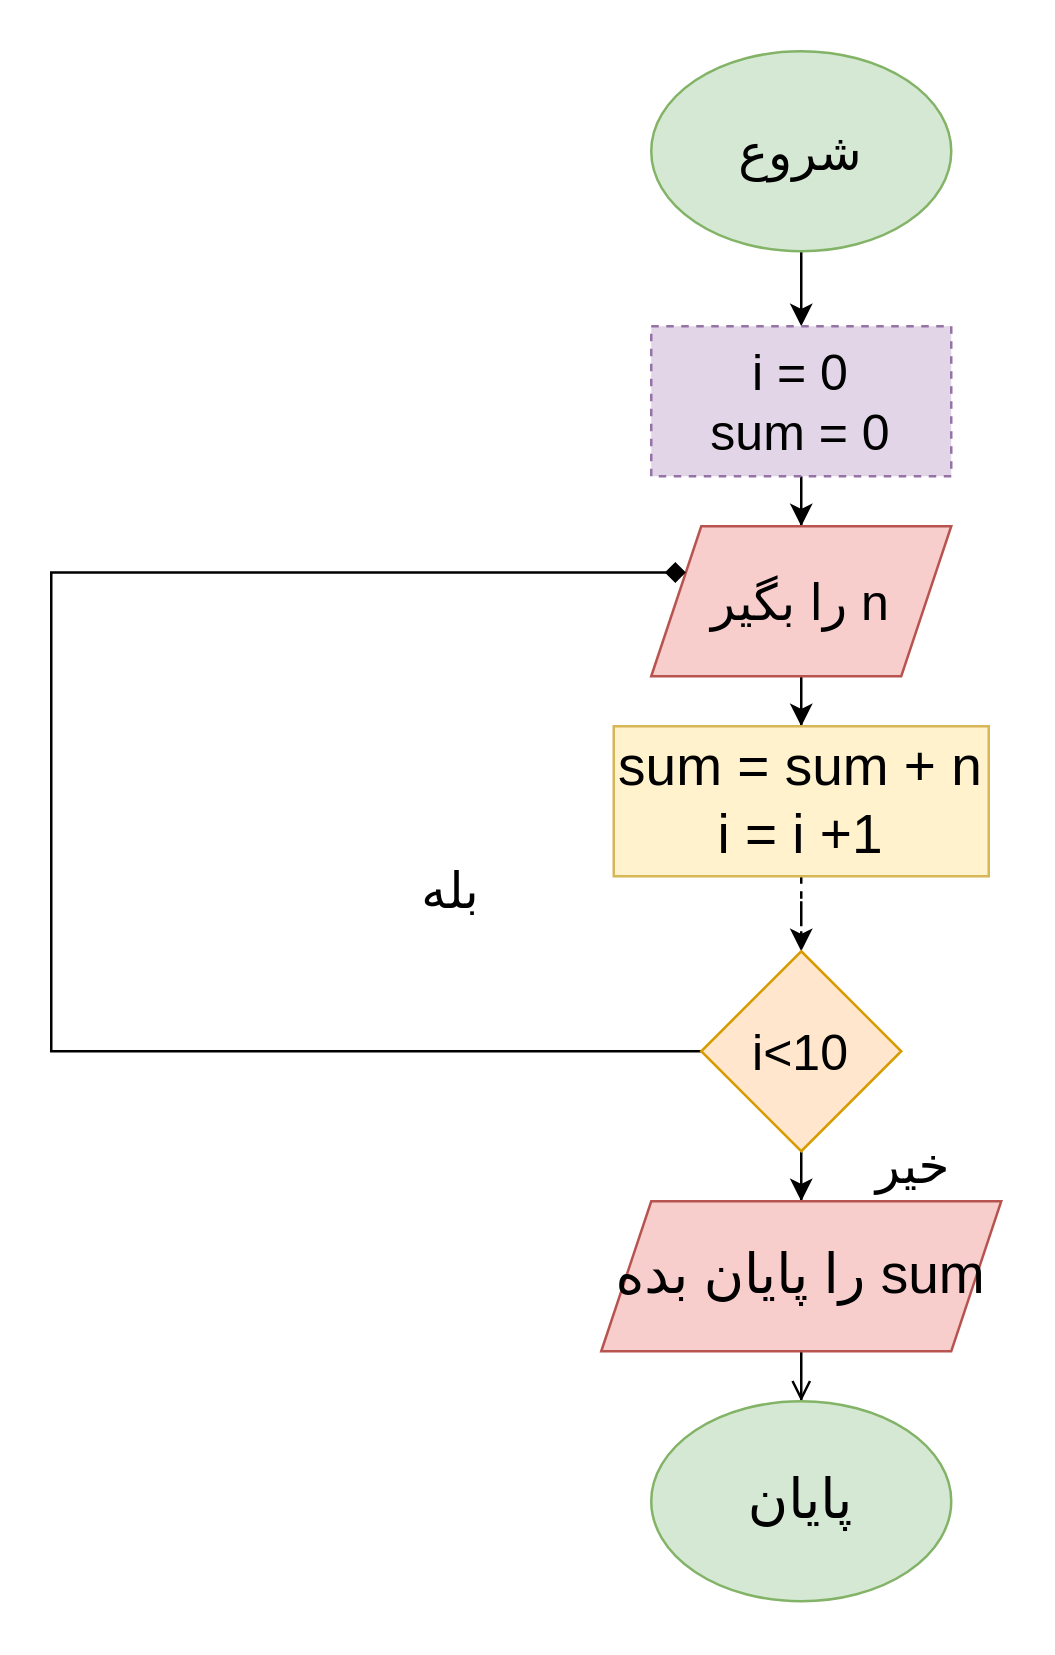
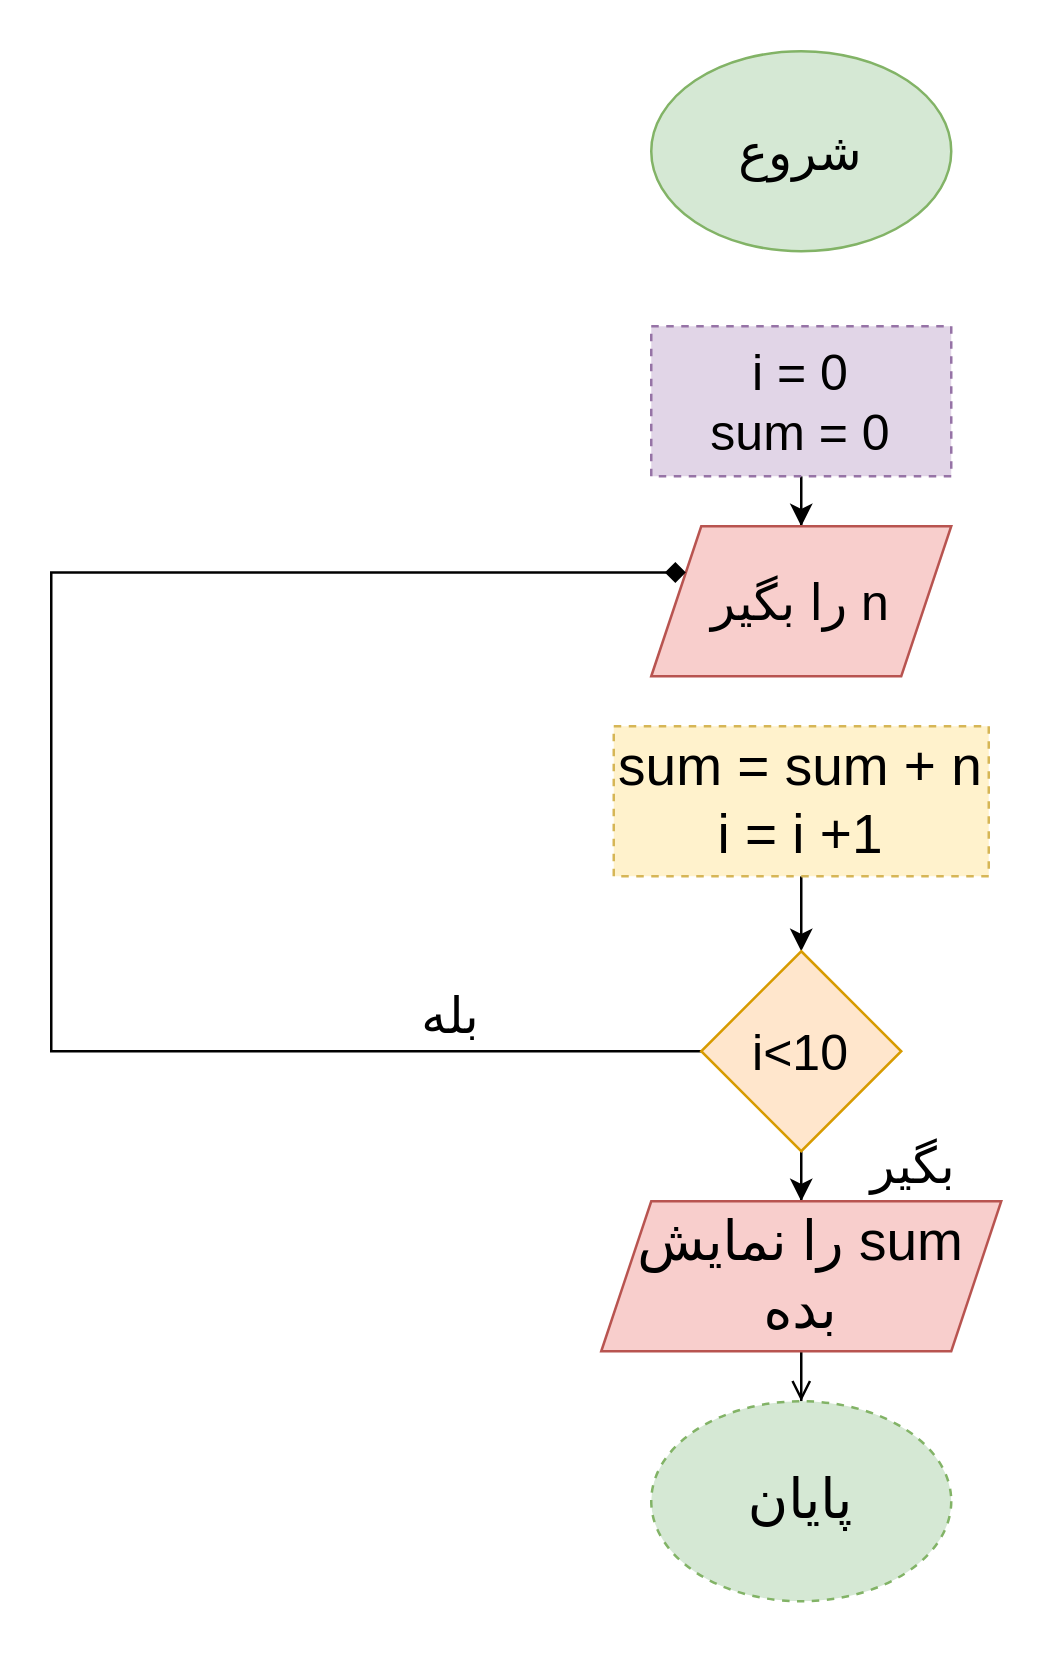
  <mxCell id="0" />
  <mxCell id="1" parent="0" />
- <mxCell id="2" value="" style="edgeStyle=orthogonalEdgeStyle;rounded=0;orthogonalLoop=1;jettySize=auto;html=1;" edge="1" parent="1" source="3" target="5"><mxGeometry relative="1" as="geometry" /></mxCell>
  <mxCell id="3" value="&lt;font style=&quot;font-size: 20px;&quot;&gt;شروع&lt;/font&gt;" style="ellipse;whiteSpace=wrap;html=1;fillColor=#d5e8d4;strokeColor=#82b366;" vertex="1" parent="1"><mxGeometry x="260" width="120" height="80" as="geometry" y="20" /></mxCell>
  <mxCell id="4" value="" style="edgeStyle=orthogonalEdgeStyle;rounded=0;orthogonalLoop=1;jettySize=auto;html=1;" edge="1" parent="1" source="5" target="7"><mxGeometry relative="1" as="geometry" /></mxCell>
  <mxCell id="5" value="&lt;font style=&quot;font-size: 20px;&quot;&gt;i = 0&lt;br&gt;sum = 0&lt;/font&gt;" style="rounded=0;whiteSpace=wrap;html=1;fillColor=#e1d5e7;strokeColor=#9673a6;dashed=1;" vertex="1" parent="1"><mxGeometry x="260" y="130" width="120" height="60" as="geometry" /></mxCell>
- <mxCell id="6" value="" style="edgeStyle=orthogonalEdgeStyle;rounded=0;orthogonalLoop=1;jettySize=auto;html=1;" edge="1" parent="1" source="7" target="9"><mxGeometry relative="1" as="geometry" /></mxCell>
  <mxCell id="7" value="&lt;div style=&quot;direction: rtl;&quot;&gt;&lt;span style=&quot;background-color: initial;&quot;&gt;&lt;font style=&quot;font-size: 20px;&quot;&gt;n را بگیر&lt;/font&gt;&lt;/span&gt;&lt;/div&gt;" style="shape=parallelogram;perimeter=parallelogramPerimeter;whiteSpace=wrap;html=1;fixedSize=1;fillColor=#f8cecc;strokeColor=#b85450;" vertex="1" parent="1"><mxGeometry x="260" y="210" width="120" height="60" as="geometry" /></mxCell>
- <mxCell id="8" value="" style="edgeStyle=orthogonalEdgeStyle;rounded=0;orthogonalLoop=1;jettySize=auto;html=1;dashed=1;" edge="1" parent="1" source="9" target="12"><mxGeometry relative="1" as="geometry" /></mxCell>
- <mxCell id="9" value="&lt;font style=&quot;font-size: 22px;&quot;&gt;sum = sum + n&lt;br&gt;i = i +1&lt;br&gt;&lt;/font&gt;" style="rounded=0;whiteSpace=wrap;html=1;fillColor=#fff2cc;strokeColor=#d6b656;" vertex="1" parent="1"><mxGeometry x="245" y="290" width="150" height="60" as="geometry" /></mxCell>
+ <mxCell id="8" value="" style="edgeStyle=orthogonalEdgeStyle;rounded=0;orthogonalLoop=1;jettySize=auto;html=1;" edge="1" parent="1" source="9" target="12"><mxGeometry relative="1" as="geometry" /></mxCell>
+ <mxCell id="9" value="&lt;font style=&quot;font-size: 22px;&quot;&gt;sum = sum + n&lt;br&gt;i = i +1&lt;br&gt;&lt;/font&gt;" style="rounded=0;whiteSpace=wrap;html=1;fillColor=#fff2cc;strokeColor=#d6b656;dashed=1;" vertex="1" parent="1"><mxGeometry x="245" y="290" width="150" height="60" as="geometry" /></mxCell>
  <mxCell id="10" style="edgeStyle=orthogonalEdgeStyle;rounded=0;orthogonalLoop=1;jettySize=auto;html=1;entryX=0;entryY=0.25;entryDx=0;entryDy=0;endArrow=diamond;" edge="1" parent="1" source="12" target="7"><mxGeometry relative="1" as="geometry"><mxPoint x="50" y="230" as="targetPoint" /><Array as="points"><mxPoint x="20" y="420" /><mxPoint x="20" y="229" /></Array></mxGeometry></mxCell>
  <mxCell id="11" value="" style="edgeStyle=orthogonalEdgeStyle;rounded=0;orthogonalLoop=1;jettySize=auto;html=1;" edge="1" parent="1" source="12" target="15"><mxGeometry relative="1" as="geometry" /></mxCell>
  <mxCell id="12" value="&lt;font style=&quot;font-size: 20px;&quot;&gt;i&amp;lt;10&lt;/font&gt;" style="rhombus;whiteSpace=wrap;html=1;fillColor=#ffe6cc;strokeColor=#d79b00;" vertex="1" parent="1"><mxGeometry x="280" y="380" width="80" height="80" as="geometry" /></mxCell>
- <mxCell id="13" value="&lt;font style=&quot;font-size: 20px;&quot;&gt;بله&lt;/font&gt;" style="text;html=1;strokeColor=none;fillColor=none;align=center;verticalAlign=middle;whiteSpace=wrap;rounded=0;" vertex="1" parent="1"><mxGeometry x="150" y="340" width="60" height="30" as="geometry" /></mxCell>
+ <mxCell id="13" value="&lt;font style=&quot;font-size: 20px;&quot;&gt;بله&lt;/font&gt;" style="text;html=1;strokeColor=none;fillColor=none;align=center;verticalAlign=middle;whiteSpace=wrap;rounded=0;" vertex="1" parent="1"><mxGeometry x="150" y="390" width="60" height="30" as="geometry" /></mxCell>
  <mxCell id="14" value="" style="edgeStyle=orthogonalEdgeStyle;rounded=0;orthogonalLoop=1;jettySize=auto;html=1;endArrow=open;" edge="1" parent="1" source="15" target="17"><mxGeometry relative="1" as="geometry" /></mxCell>
- <mxCell id="15" value="&lt;div style=&quot;direction: rtl;&quot;&gt;&lt;span style=&quot;background-color: initial;&quot;&gt;&lt;font style=&quot;font-size: 22px;&quot;&gt;sum را پایان بده&lt;/font&gt;&lt;/span&gt;&lt;/div&gt;" style="shape=parallelogram;perimeter=parallelogramPerimeter;whiteSpace=wrap;html=1;fixedSize=1;fillColor=#f8cecc;strokeColor=#b85450;" vertex="1" parent="1"><mxGeometry x="240" y="480" width="160" height="60" as="geometry" /></mxCell>
- <mxCell id="16" value="&lt;span style=&quot;font-size: 20px;&quot;&gt;خیر&lt;/span&gt;" style="text;html=1;strokeColor=none;fillColor=none;align=center;verticalAlign=middle;whiteSpace=wrap;rounded=0;" vertex="1" parent="1"><mxGeometry x="335" y="450" width="60" height="30" as="geometry" /></mxCell>
- <mxCell id="17" value="&lt;font style=&quot;font-size: 22px;&quot;&gt;پایان&lt;/font&gt;" style="ellipse;whiteSpace=wrap;html=1;fillColor=#d5e8d4;strokeColor=#82b366;" vertex="1" parent="1"><mxGeometry x="260" y="560" width="120" height="80" as="geometry" /></mxCell>
+ <mxCell id="15" value="&lt;div style=&quot;direction: rtl;&quot;&gt;&lt;span style=&quot;background-color: initial;&quot;&gt;&lt;font style=&quot;font-size: 22px;&quot;&gt;sum را نمایش بده&lt;/font&gt;&lt;/span&gt;&lt;/div&gt;" style="shape=parallelogram;perimeter=parallelogramPerimeter;whiteSpace=wrap;html=1;fixedSize=1;fillColor=#f8cecc;strokeColor=#b85450;" vertex="1" parent="1"><mxGeometry x="240" y="480" width="160" height="60" as="geometry" /></mxCell>
+ <mxCell id="16" value="&lt;span style=&quot;font-size: 20px;&quot;&gt;بگیر&lt;/span&gt;" style="text;html=1;strokeColor=none;fillColor=none;align=center;verticalAlign=middle;whiteSpace=wrap;rounded=0;" vertex="1" parent="1"><mxGeometry x="335" y="450" width="60" height="30" as="geometry" /></mxCell>
+ <mxCell id="17" value="&lt;font style=&quot;font-size: 22px;&quot;&gt;پایان&lt;/font&gt;" style="ellipse;whiteSpace=wrap;html=1;fillColor=#d5e8d4;strokeColor=#82b366;dashed=1;" vertex="1" parent="1"><mxGeometry x="260" y="560" width="120" height="80" as="geometry" /></mxCell>
